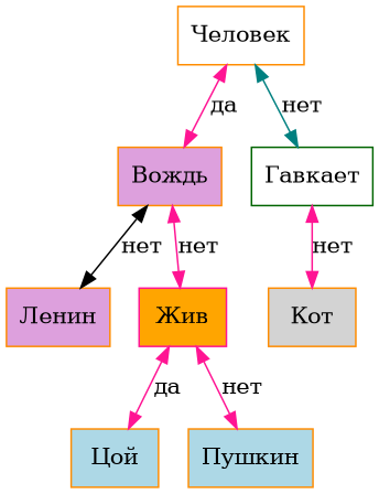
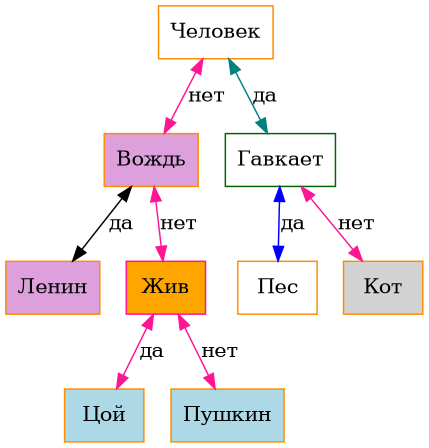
  digraph {
    node [color=darkorange fillcolor=white shape=polygon style=filled]
    edge [color=deeppink dir=both]
    "Вождь" [fillcolor=plum]
    "Человек"
    "Гавкает" [color=darkgreen]
    "Ленин" [fillcolor=plum]
    "Жив" [color=deeppink fillcolor=orange]
+   "Пес"
    "Кот" [fillcolor=lightgrey]
    "Цой" [fillcolor=lightblue]
    "Пушкин" [fillcolor=lightblue]
-   "Вождь" -> "Ленин" [color=black label="нет"]
+   "Вождь" -> "Ленин" [color=black label="да"]
    "Вождь" -> "Жив" [label="нет"]
-   "Человек" -> "Вождь" [label="да"]
-   "Человек" -> "Гавкает" [color=teal label="нет"]
+   "Человек" -> "Вождь" [label="нет"]
+   "Человек" -> "Гавкает" [color=teal label="да"]
+   "Гавкает" -> "Пес" [color=blue label="да"]
    "Гавкает" -> "Кот" [label="нет"]
    "Жив" -> "Цой" [label="да"]
    "Жив" -> "Пушкин" [label="нет"]
  }
